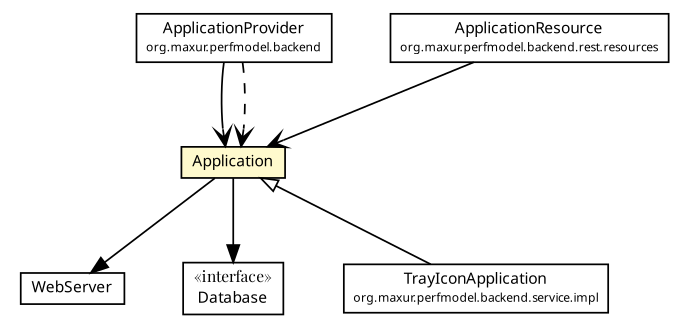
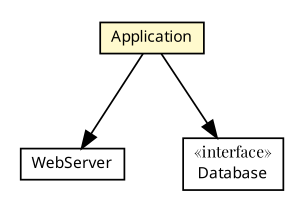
  digraph {
    fontname="Playfair Display"
    nodesep=0.25
    ranksep=0.5
    node [fontcolor=black fontname="Playfair Display" fontsize=9.0 shape=plaintext]
    edge [arrowhead=open color=black fontcolor=black fontname="Playfair Display" fontsize=10.0 headport=p labelfontname="Trebuchet MS" labelfontsize=10 tailport=p]
-   n1 [label=<<table title="org.maxur.perfmodel.backend.ApplicationProvider" border="0" cellborder="1" cellspacing="0" cellpadding="2" port="p" href="../ApplicationProvider.html"> 		<tr><td><table border="0" cellspacing="0" cellpadding="1"> <tr><td align="center" balign="center"><font face="Trebuchet MS"> ApplicationProvider </font></td></tr> <tr><td align="center" balign="center"><font face="Trebuchet MS" point-size="7.0"> org.maxur.perfmodel.backend </font></td></tr> 		</table></td></tr> 		</table>>]
    n2 [label=<<table title="org.maxur.perfmodel.backend.service.Application" border="0" cellborder="1" cellspacing="0" cellpadding="2" port="p" bgcolor="lemonChiffon" href="./Application.html"> 		<tr><td><table border="0" cellspacing="0" cellpadding="1"> <tr><td align="center" balign="center"><font face="Trebuchet MS"> Application </font></td></tr> 		</table></td></tr> 		</table>>]
    n3 [label=<<table title="org.maxur.perfmodel.backend.service.WebServer" border="0" cellborder="1" cellspacing="0" cellpadding="2" port="p" href="./WebServer.html"> 		<tr><td><table border="0" cellspacing="0" cellpadding="1"> <tr><td align="center" balign="center"><font face="Trebuchet MS"> WebServer </font></td></tr> 		</table></td></tr> 		</table>>]
    n4 [label=<<table title="org.maxur.perfmodel.backend.service.Database" border="0" cellborder="1" cellspacing="0" cellpadding="2" port="p" href="./Database.html"> 		<tr><td><table border="0" cellspacing="0" cellpadding="1"> <tr><td align="center" balign="center"> &#171;interface&#187; </td></tr> <tr><td align="center" balign="center"><font face="Trebuchet MS"> Database </font></td></tr> 		</table></td></tr> 		</table>>]
-   n5 [label=<<table title="org.maxur.perfmodel.backend.service.impl.TrayIconApplication" border="0" cellborder="1" cellspacing="0" cellpadding="2" port="p" href="./impl/TrayIconApplication.html"> 		<tr><td><table border="0" cellspacing="0" cellpadding="1"> <tr><td align="center" balign="center"><font face="Trebuchet MS"> TrayIconApplication </font></td></tr> <tr><td align="center" balign="center"><font face="Trebuchet MS" point-size="7.0"> org.maxur.perfmodel.backend.service.impl </font></td></tr> 		</table></td></tr> 		</table>>]
-   n6 [label=<<table title="org.maxur.perfmodel.backend.rest.resources.ApplicationResource" border="0" cellborder="1" cellspacing="0" cellpadding="2" port="p" href="../rest/resources/ApplicationResource.html"> 		<tr><td><table border="0" cellspacing="0" cellpadding="1"> <tr><td align="center" balign="center"><font face="Trebuchet MS"> ApplicationResource </font></td></tr> <tr><td align="center" balign="center"><font face="Trebuchet MS" point-size="7.0"> org.maxur.perfmodel.backend.rest.resources </font></td></tr> 		</table></td></tr> 		</table>>]
-   n1 -> n2
-   n1 -> n2 [style=dashed]
    n2 -> n3 [arrowhead=normal]
    n2 -> n4 [arrowhead=normal]
-   n2 -> n5 [arrowtail=empty dir=back fontsize=10 arrowhead="" color="" fontcolor=""]
-   n6 -> n2
  }
